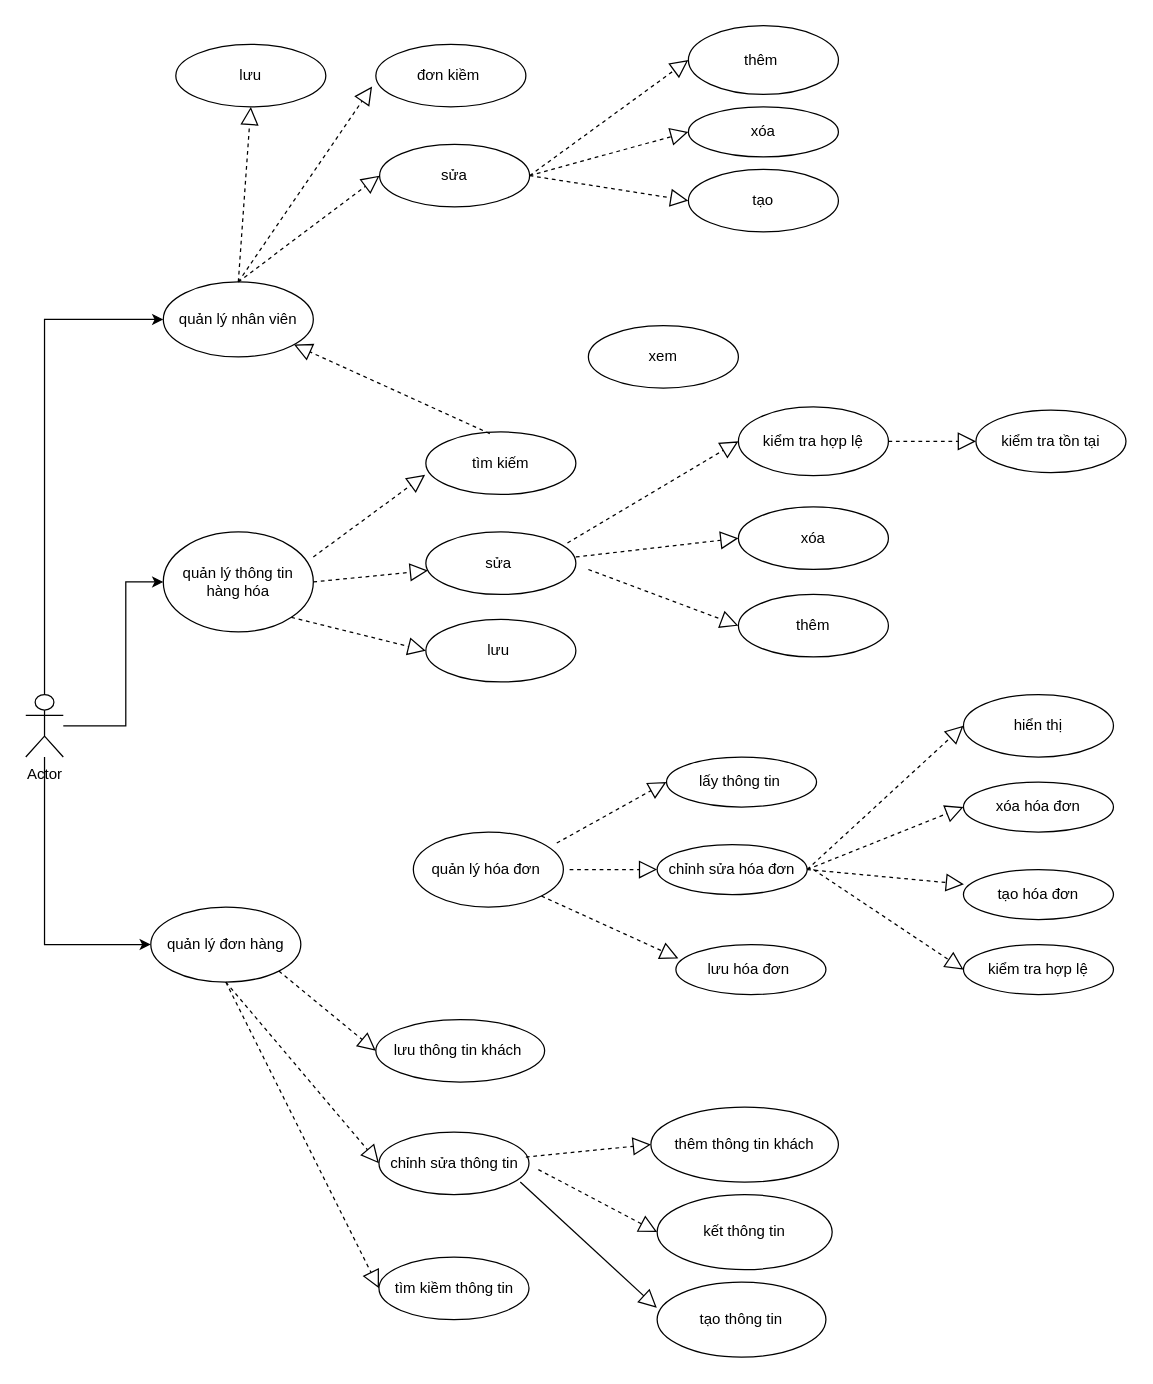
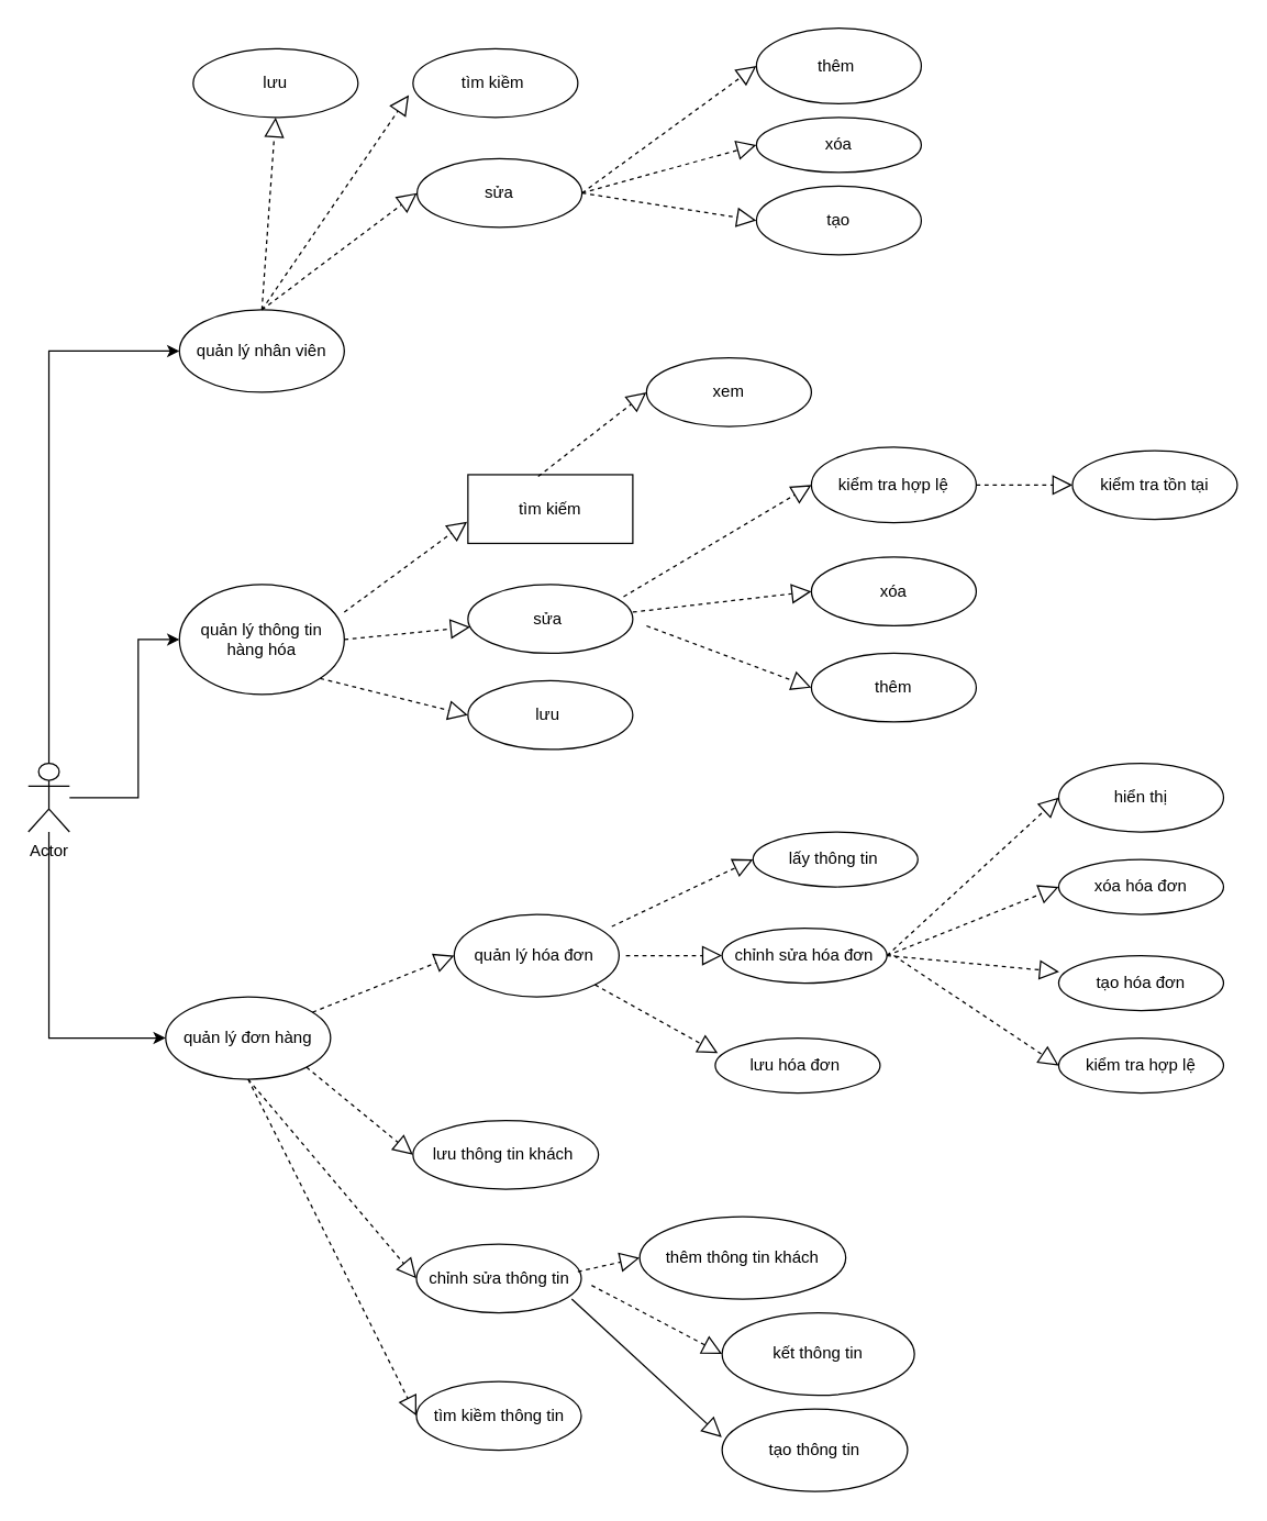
  <mxCell id="0" />
  <mxCell id="1" parent="0" />
  <mxCell id="2" style="edgeStyle=orthogonalEdgeStyle;rounded=0;orthogonalLoop=1;jettySize=auto;html=1;entryX=0;entryY=0.5;entryDx=0;entryDy=0;" edge="1" parent="1" source="5" target="8"><mxGeometry relative="1" as="geometry"><Array as="points"><mxPoint x="100" y="580" /><mxPoint x="100" y="465" /></Array></mxGeometry></mxCell>
  <mxCell id="3" style="edgeStyle=orthogonalEdgeStyle;rounded=0;orthogonalLoop=1;jettySize=auto;html=1;entryX=0;entryY=0.5;entryDx=0;entryDy=0;" edge="1" parent="1" source="5" target="30"><mxGeometry relative="1" as="geometry"><Array as="points"><mxPoint x="35" y="255" /></Array></mxGeometry></mxCell>
  <mxCell id="4" style="edgeStyle=orthogonalEdgeStyle;rounded=0;orthogonalLoop=1;jettySize=auto;html=1;entryX=0;entryY=0.5;entryDx=0;entryDy=0;" edge="1" parent="1" source="5" target="23"><mxGeometry relative="1" as="geometry"><Array as="points"><mxPoint x="35" y="755" /></Array></mxGeometry></mxCell>
  <mxCell id="5" value="Actor" style="shape=umlActor;verticalLabelPosition=bottom;verticalAlign=top;html=1;outlineConnect=0;" vertex="1" parent="1"><mxGeometry x="20" y="555" width="30" height="50" as="geometry" /></mxCell>
  <mxCell id="6" value="xem" style="ellipse;whiteSpace=wrap;html=1;" vertex="1" parent="1"><mxGeometry x="470" y="260" width="120" height="50" as="geometry" /></mxCell>
- <mxCell id="7" value="tìm kiếm" style="ellipse;whiteSpace=wrap;html=1;" vertex="1" parent="1"><mxGeometry x="340" y="345" width="120" height="50" as="geometry" /></mxCell>
+ <mxCell id="7" value="tìm kiếm" style="whiteSpace=wrap;html=1;rounded=0;" vertex="1" parent="1"><mxGeometry x="340" y="345" width="120" height="50" as="geometry" /></mxCell>
  <mxCell id="8" value="quản lý thông tin hàng hóa" style="ellipse;whiteSpace=wrap;html=1;" vertex="1" parent="1"><mxGeometry x="130" y="425" width="120" height="80" as="geometry" /></mxCell>
  <mxCell id="9" value="xóa" style="ellipse;whiteSpace=wrap;html=1;" vertex="1" parent="1"><mxGeometry x="590" y="405" width="120" height="50" as="geometry" /></mxCell>
  <mxCell id="10" value="sửa&amp;nbsp;" style="ellipse;whiteSpace=wrap;html=1;" vertex="1" parent="1"><mxGeometry x="340" y="425" width="120" height="50" as="geometry" /></mxCell>
  <mxCell id="11" value="thêm" style="ellipse;whiteSpace=wrap;html=1;" vertex="1" parent="1"><mxGeometry x="590" y="475" width="120" height="50" as="geometry" /></mxCell>
  <mxCell id="12" value="quản lý hóa đơn&amp;nbsp;" style="ellipse;whiteSpace=wrap;html=1;" vertex="1" parent="1"><mxGeometry x="330" y="665" width="120" height="60" as="geometry" /></mxCell>
- <mxCell id="13" value="lấy thông tin&amp;nbsp;" style="ellipse;whiteSpace=wrap;html=1;" vertex="1" parent="1"><mxGeometry x="532.5" y="605" width="120" height="40" as="geometry" /></mxCell>
+ <mxCell id="13" value="lấy thông tin&amp;nbsp;" style="ellipse;whiteSpace=wrap;html=1;" vertex="1" parent="1"><mxGeometry x="547.5" y="605" width="120" height="40" as="geometry" /></mxCell>
  <mxCell id="14" value="lưu&amp;nbsp;" style="ellipse;whiteSpace=wrap;html=1;" vertex="1" parent="1"><mxGeometry x="340" y="495" width="120" height="50" as="geometry" /></mxCell>
  <mxCell id="15" value="tạo hóa đơn" style="ellipse;whiteSpace=wrap;html=1;" vertex="1" parent="1"><mxGeometry x="770" y="695" width="120" height="40" as="geometry" /></mxCell>
- <mxCell id="16" value="lưu hóa đơn&amp;nbsp;" style="ellipse;whiteSpace=wrap;html=1;" vertex="1" parent="1"><mxGeometry x="540" y="755" width="120" height="40" as="geometry" /></mxCell>
+ <mxCell id="16" value="lưu hóa đơn&amp;nbsp;" style="ellipse;whiteSpace=wrap;html=1;" vertex="1" parent="1"><mxGeometry x="520" y="755" width="120" height="40" as="geometry" /></mxCell>
  <mxCell id="17" value="chỉnh sửa hóa đơn" style="ellipse;whiteSpace=wrap;html=1;" vertex="1" parent="1"><mxGeometry x="525" y="675" width="120" height="40" as="geometry" /></mxCell>
  <mxCell id="18" value="kiểm tra hợp lệ" style="ellipse;whiteSpace=wrap;html=1;" vertex="1" parent="1"><mxGeometry x="590" y="325" width="120" height="55" as="geometry" /></mxCell>
  <mxCell id="19" value="kiểm tra tồn tại" style="ellipse;whiteSpace=wrap;html=1;" vertex="1" parent="1"><mxGeometry x="780" y="327.5" width="120" height="50" as="geometry" /></mxCell>
  <mxCell id="20" value="xóa hóa đơn" style="ellipse;whiteSpace=wrap;html=1;" vertex="1" parent="1"><mxGeometry x="770" y="625" width="120" height="40" as="geometry" /></mxCell>
  <mxCell id="21" value="kiểm tra hợp lệ" style="ellipse;whiteSpace=wrap;html=1;" vertex="1" parent="1"><mxGeometry x="770" y="755" width="120" height="40" as="geometry" /></mxCell>
  <mxCell id="22" value="hiển thị" style="ellipse;whiteSpace=wrap;html=1;" vertex="1" parent="1"><mxGeometry x="770" y="555" width="120" height="50" as="geometry" /></mxCell>
  <mxCell id="23" value="quản lý đơn hàng" style="ellipse;whiteSpace=wrap;html=1;" vertex="1" parent="1"><mxGeometry x="120" y="725" width="120" height="60" as="geometry" /></mxCell>
- <mxCell id="24" value="thêm thông tin khách" style="ellipse;whiteSpace=wrap;html=1;" vertex="1" parent="1"><mxGeometry x="520" y="885" width="150" height="60" as="geometry" /></mxCell>
+ <mxCell id="24" value="thêm thông tin khách" style="ellipse;whiteSpace=wrap;html=1;" vertex="1" parent="1"><mxGeometry x="465" y="885" width="150" height="60" as="geometry" /></mxCell>
  <mxCell id="25" value="lưu thông tin khách&amp;nbsp;" style="ellipse;whiteSpace=wrap;html=1;" vertex="1" parent="1"><mxGeometry x="300" y="815" width="135" height="50" as="geometry" /></mxCell>
  <mxCell id="26" value="chỉnh sửa thông tin" style="ellipse;whiteSpace=wrap;html=1;" vertex="1" parent="1"><mxGeometry x="302.5" y="905" width="120" height="50" as="geometry" /></mxCell>
  <mxCell id="27" value="kết thông tin" style="ellipse;whiteSpace=wrap;html=1;" vertex="1" parent="1"><mxGeometry x="525" y="955" width="140" height="60" as="geometry" /></mxCell>
  <mxCell id="28" value="tạo thông tin" style="ellipse;whiteSpace=wrap;html=1;" vertex="1" parent="1"><mxGeometry x="525" y="1025" width="135" height="60" as="geometry" /></mxCell>
  <mxCell id="29" value="tìm kiềm thông tin" style="ellipse;whiteSpace=wrap;html=1;" vertex="1" parent="1"><mxGeometry x="302.5" y="1005" width="120" height="50" as="geometry" /></mxCell>
  <mxCell id="30" value="quản lý nhân viên" style="ellipse;whiteSpace=wrap;html=1;" vertex="1" parent="1"><mxGeometry x="130" y="225" width="120" height="60" as="geometry" /></mxCell>
- <mxCell id="31" value="đơn kiềm&amp;nbsp;" style="ellipse;whiteSpace=wrap;html=1;" vertex="1" parent="1"><mxGeometry x="300" y="35" width="120" height="50" as="geometry" /></mxCell>
+ <mxCell id="31" value="tìm kiềm&amp;nbsp;" style="ellipse;whiteSpace=wrap;html=1;" vertex="1" parent="1"><mxGeometry x="300" y="35" width="120" height="50" as="geometry" /></mxCell>
  <mxCell id="32" value="sửa" style="ellipse;whiteSpace=wrap;html=1;" vertex="1" parent="1"><mxGeometry x="303" y="115" width="120" height="50" as="geometry" /></mxCell>
  <mxCell id="33" value="thêm&amp;nbsp;" style="ellipse;whiteSpace=wrap;html=1;" vertex="1" parent="1"><mxGeometry x="550" y="20" width="120" height="55" as="geometry" /></mxCell>
  <mxCell id="34" value="lưu" style="ellipse;whiteSpace=wrap;html=1;" vertex="1" parent="1"><mxGeometry x="140" y="35" width="120" height="50" as="geometry" /></mxCell>
  <mxCell id="35" value="xóa" style="ellipse;whiteSpace=wrap;html=1;" vertex="1" parent="1"><mxGeometry x="550" y="85" width="120" height="40" as="geometry" /></mxCell>
  <mxCell id="36" value="tạo" style="ellipse;whiteSpace=wrap;html=1;" vertex="1" parent="1"><mxGeometry x="550" y="135" width="120" height="50" as="geometry" /></mxCell>
+ <mxCell id="37" value="" style="endArrow=block;dashed=1;endFill=0;endSize=12;html=1;rounded=0;entryX=0;entryY=0.5;entryDx=0;entryDy=0;" edge="1" parent="1" source="23" target="12"><mxGeometry width="160" relative="1" as="geometry"><mxPoint x="240" y="755" as="sourcePoint" /><mxPoint x="400" y="755" as="targetPoint" /></mxGeometry></mxCell>
  <mxCell id="38" value="" style="endArrow=block;dashed=1;endFill=0;endSize=12;html=1;rounded=0;entryX=0;entryY=0.5;entryDx=0;entryDy=0;exitX=1;exitY=1;exitDx=0;exitDy=0;" edge="1" parent="1" source="23" target="25"><mxGeometry width="160" relative="1" as="geometry"><mxPoint x="230" y="785" as="sourcePoint" /><mxPoint x="370" y="775" as="targetPoint" /></mxGeometry></mxCell>
  <mxCell id="39" value="" style="endArrow=block;dashed=1;endFill=0;endSize=12;html=1;rounded=0;entryX=0;entryY=0.5;entryDx=0;entryDy=0;exitX=0.956;exitY=0.147;exitDx=0;exitDy=0;exitPerimeter=0;" edge="1" parent="1" source="12" target="13"><mxGeometry width="160" relative="1" as="geometry"><mxPoint x="380" y="624" as="sourcePoint" /><mxPoint x="490" y="624.41" as="targetPoint" /><Array as="points" /></mxGeometry></mxCell>
  <mxCell id="40" value="" style="endArrow=block;dashed=1;endFill=0;endSize=12;html=1;rounded=0;entryX=0;entryY=0.5;entryDx=0;entryDy=0;" edge="1" parent="1" target="17"><mxGeometry width="160" relative="1" as="geometry"><mxPoint x="455" y="695" as="sourcePoint" /><mxPoint x="543" y="635" as="targetPoint" /><Array as="points" /></mxGeometry></mxCell>
  <mxCell id="41" value="" style="endArrow=block;dashed=1;endFill=0;endSize=12;html=1;rounded=0;exitX=1;exitY=1;exitDx=0;exitDy=0;entryX=0.016;entryY=0.276;entryDx=0;entryDy=0;entryPerimeter=0;" edge="1" parent="1" source="12" target="16"><mxGeometry width="160" relative="1" as="geometry"><mxPoint x="465" y="694" as="sourcePoint" /><mxPoint x="553" y="645" as="targetPoint" /><Array as="points" /></mxGeometry></mxCell>
  <mxCell id="42" value="" style="endArrow=block;dashed=1;endFill=0;endSize=12;html=1;rounded=0;entryX=0;entryY=0.5;entryDx=0;entryDy=0;exitX=0.5;exitY=1;exitDx=0;exitDy=0;" edge="1" parent="1" source="23" target="26"><mxGeometry width="160" relative="1" as="geometry"><mxPoint x="410" y="855" as="sourcePoint" /><mxPoint x="570" y="855" as="targetPoint" /></mxGeometry></mxCell>
  <mxCell id="43" value="" style="endArrow=block;dashed=1;endFill=0;endSize=12;html=1;rounded=0;entryX=0;entryY=0.5;entryDx=0;entryDy=0;exitX=0.5;exitY=1;exitDx=0;exitDy=0;" edge="1" parent="1" target="29"><mxGeometry width="160" relative="1" as="geometry"><mxPoint x="180" y="785" as="sourcePoint" /><mxPoint x="303" y="930" as="targetPoint" /></mxGeometry></mxCell>
  <mxCell id="44" value="" style="endArrow=block;dashed=1;endFill=0;endSize=12;html=1;rounded=0;entryX=0;entryY=0.5;entryDx=0;entryDy=0;" edge="1" parent="1" target="24"><mxGeometry width="160" relative="1" as="geometry"><mxPoint x="420" y="925" as="sourcePoint" /><mxPoint x="580" y="925" as="targetPoint" /></mxGeometry></mxCell>
  <mxCell id="45" value="" style="endArrow=block;dashed=1;endFill=0;endSize=12;html=1;rounded=0;entryX=0;entryY=0.5;entryDx=0;entryDy=0;" edge="1" parent="1" target="27"><mxGeometry width="160" relative="1" as="geometry"><mxPoint x="430" y="935" as="sourcePoint" /><mxPoint x="530" y="925" as="targetPoint" /></mxGeometry></mxCell>
  <mxCell id="46" value="" style="endArrow=block;dashed=0;endFill=0;endSize=12;html=1;rounded=0;entryX=-0.002;entryY=0.343;entryDx=0;entryDy=0;entryPerimeter=0;exitX=0.942;exitY=0.798;exitDx=0;exitDy=0;exitPerimeter=0;" edge="1" parent="1" source="26" target="28"><mxGeometry width="160" relative="1" as="geometry"><mxPoint x="440" y="945" as="sourcePoint" /><mxPoint x="540" y="935" as="targetPoint" /></mxGeometry></mxCell>
  <mxCell id="47" value="" style="endArrow=block;dashed=1;endFill=0;endSize=12;html=1;rounded=0;entryX=0;entryY=0.5;entryDx=0;entryDy=0;exitX=1;exitY=0.5;exitDx=0;exitDy=0;" edge="1" parent="1" source="17" target="20"><mxGeometry width="160" relative="1" as="geometry"><mxPoint x="650" y="715" as="sourcePoint" /><mxPoint x="810" y="715" as="targetPoint" /></mxGeometry></mxCell>
  <mxCell id="48" value="" style="endArrow=block;dashed=1;endFill=0;endSize=12;html=1;rounded=0;entryX=0.003;entryY=0.294;entryDx=0;entryDy=0;exitX=1;exitY=0.5;exitDx=0;exitDy=0;entryPerimeter=0;" edge="1" parent="1" target="15"><mxGeometry width="160" relative="1" as="geometry"><mxPoint x="645" y="695" as="sourcePoint" /><mxPoint x="770" y="645" as="targetPoint" /></mxGeometry></mxCell>
  <mxCell id="49" value="" style="endArrow=block;dashed=1;endFill=0;endSize=12;html=1;rounded=0;entryX=0;entryY=0.5;entryDx=0;entryDy=0;" edge="1" parent="1" target="21"><mxGeometry width="160" relative="1" as="geometry"><mxPoint x="650" y="695" as="sourcePoint" /><mxPoint x="780" y="655" as="targetPoint" /></mxGeometry></mxCell>
  <mxCell id="50" value="" style="endArrow=block;dashed=1;endFill=0;endSize=12;html=1;rounded=0;entryX=0;entryY=0.5;entryDx=0;entryDy=0;exitX=1;exitY=0.5;exitDx=0;exitDy=0;" edge="1" parent="1" source="17" target="22"><mxGeometry width="160" relative="1" as="geometry"><mxPoint x="675" y="725" as="sourcePoint" /><mxPoint x="800" y="675" as="targetPoint" /></mxGeometry></mxCell>
  <mxCell id="51" value="" style="endArrow=block;dashed=1;endFill=0;endSize=12;html=1;rounded=0;entryX=-0.005;entryY=0.685;entryDx=0;entryDy=0;entryPerimeter=0;exitX=1;exitY=0.25;exitDx=0;exitDy=0;exitPerimeter=0;" edge="1" parent="1" source="8" target="7"><mxGeometry width="160" relative="1" as="geometry"><mxPoint x="500" y="435" as="sourcePoint" /><mxPoint x="660" y="435" as="targetPoint" /></mxGeometry></mxCell>
  <mxCell id="52" value="" style="endArrow=block;dashed=1;endFill=0;endSize=12;html=1;rounded=0;exitX=1;exitY=0.5;exitDx=0;exitDy=0;" edge="1" parent="1" source="8" target="10"><mxGeometry width="160" relative="1" as="geometry"><mxPoint x="260" y="455" as="sourcePoint" /><mxPoint x="349" y="389" as="targetPoint" /></mxGeometry></mxCell>
  <mxCell id="53" value="" style="endArrow=block;dashed=1;endFill=0;endSize=12;html=1;rounded=0;exitX=1;exitY=1;exitDx=0;exitDy=0;entryX=0;entryY=0.5;entryDx=0;entryDy=0;" edge="1" parent="1" source="8" target="14"><mxGeometry width="160" relative="1" as="geometry"><mxPoint x="500" y="435" as="sourcePoint" /><mxPoint x="660" y="435" as="targetPoint" /></mxGeometry></mxCell>
  <mxCell id="54" value="" style="endArrow=block;dashed=1;endFill=0;endSize=12;html=1;rounded=0;entryX=0;entryY=0.5;entryDx=0;entryDy=0;" edge="1" parent="1" target="9"><mxGeometry width="160" relative="1" as="geometry"><mxPoint x="460" y="445" as="sourcePoint" /><mxPoint x="620" y="445" as="targetPoint" /></mxGeometry></mxCell>
  <mxCell id="55" value="" style="endArrow=block;dashed=1;endFill=0;endSize=12;html=1;rounded=0;entryX=0;entryY=0.5;entryDx=0;entryDy=0;" edge="1" parent="1" target="11"><mxGeometry width="160" relative="1" as="geometry"><mxPoint x="470" y="455" as="sourcePoint" /><mxPoint x="600" y="440" as="targetPoint" /></mxGeometry></mxCell>
  <mxCell id="56" value="" style="endArrow=block;dashed=1;endFill=0;endSize=12;html=1;rounded=0;entryX=0;entryY=0.5;entryDx=0;entryDy=0;exitX=0.944;exitY=0.176;exitDx=0;exitDy=0;exitPerimeter=0;" edge="1" parent="1" source="10" target="18"><mxGeometry width="160" relative="1" as="geometry"><mxPoint x="480" y="465" as="sourcePoint" /><mxPoint x="610" y="450" as="targetPoint" /></mxGeometry></mxCell>
  <mxCell id="57" value="" style="endArrow=block;dashed=1;endFill=0;endSize=12;html=1;rounded=0;entryX=0;entryY=0.5;entryDx=0;entryDy=0;exitX=1;exitY=0.5;exitDx=0;exitDy=0;" edge="1" parent="1" source="18" target="19"><mxGeometry width="160" relative="1" as="geometry"><mxPoint x="600" y="265" as="sourcePoint" /><mxPoint x="760" y="265" as="targetPoint" /></mxGeometry></mxCell>
- <mxCell id="58" value="" style="endArrow=block;dashed=1;endFill=0;endSize=12;html=1;rounded=0;exitX=0.426;exitY=0.026;exitDx=0;exitDy=0;exitPerimeter=0;" edge="1" parent="1" source="7" target="30"><mxGeometry width="160" relative="1" as="geometry"><mxPoint x="420" y="195" as="sourcePoint" /><mxPoint x="580" y="195" as="targetPoint" /></mxGeometry></mxCell>
+ <mxCell id="58" value="" style="endArrow=block;dashed=1;endFill=0;endSize=12;html=1;rounded=0;entryX=0;entryY=0.5;entryDx=0;entryDy=0;exitX=0.426;exitY=0.026;exitDx=0;exitDy=0;exitPerimeter=0;" edge="1" parent="1" source="7" target="6"><mxGeometry width="160" relative="1" as="geometry"><mxPoint x="420" y="195" as="sourcePoint" /><mxPoint x="580" y="195" as="targetPoint" /></mxGeometry></mxCell>
  <mxCell id="59" value="" style="endArrow=block;dashed=1;endFill=0;endSize=12;html=1;rounded=0;entryX=0;entryY=0.5;entryDx=0;entryDy=0;exitX=0.5;exitY=0;exitDx=0;exitDy=0;" edge="1" parent="1" source="30" target="32"><mxGeometry width="160" relative="1" as="geometry"><mxPoint x="370" y="195" as="sourcePoint" /><mxPoint x="530" y="195" as="targetPoint" /></mxGeometry></mxCell>
  <mxCell id="60" value="" style="endArrow=block;dashed=1;endFill=0;endSize=12;html=1;rounded=0;entryX=0.5;entryY=1;entryDx=0;entryDy=0;exitX=0.5;exitY=0;exitDx=0;exitDy=0;" edge="1" parent="1" source="30" target="34"><mxGeometry width="160" relative="1" as="geometry"><mxPoint x="370" y="195" as="sourcePoint" /><mxPoint x="530" y="195" as="targetPoint" /></mxGeometry></mxCell>
  <mxCell id="61" value="" style="endArrow=block;dashed=1;endFill=0;endSize=12;html=1;rounded=0;exitX=0.5;exitY=0;exitDx=0;exitDy=0;entryX=-0.025;entryY=0.673;entryDx=0;entryDy=0;entryPerimeter=0;" edge="1" parent="1" source="30" target="31"><mxGeometry width="160" relative="1" as="geometry"><mxPoint x="390" y="175" as="sourcePoint" /><mxPoint x="550" y="175" as="targetPoint" /></mxGeometry></mxCell>
  <mxCell id="62" value="" style="endArrow=block;dashed=1;endFill=0;endSize=12;html=1;rounded=0;entryX=0;entryY=0.5;entryDx=0;entryDy=0;exitX=1;exitY=0.5;exitDx=0;exitDy=0;" edge="1" parent="1" source="32" target="33"><mxGeometry width="160" relative="1" as="geometry"><mxPoint x="380" y="125" as="sourcePoint" /><mxPoint x="540" y="125" as="targetPoint" /></mxGeometry></mxCell>
  <mxCell id="63" value="" style="endArrow=block;dashed=1;endFill=0;endSize=12;html=1;rounded=0;entryX=0;entryY=0.5;entryDx=0;entryDy=0;exitX=1;exitY=0.5;exitDx=0;exitDy=0;" edge="1" parent="1" source="32" target="35"><mxGeometry width="160" relative="1" as="geometry"><mxPoint x="433" y="150" as="sourcePoint" /><mxPoint x="560" y="58" as="targetPoint" /></mxGeometry></mxCell>
  <mxCell id="64" value="" style="endArrow=block;dashed=1;endFill=0;endSize=12;html=1;rounded=0;entryX=0;entryY=0.5;entryDx=0;entryDy=0;exitX=1;exitY=0.5;exitDx=0;exitDy=0;" edge="1" parent="1" source="32" target="36"><mxGeometry width="160" relative="1" as="geometry"><mxPoint x="443" y="160" as="sourcePoint" /><mxPoint x="570" y="68" as="targetPoint" /></mxGeometry></mxCell>
